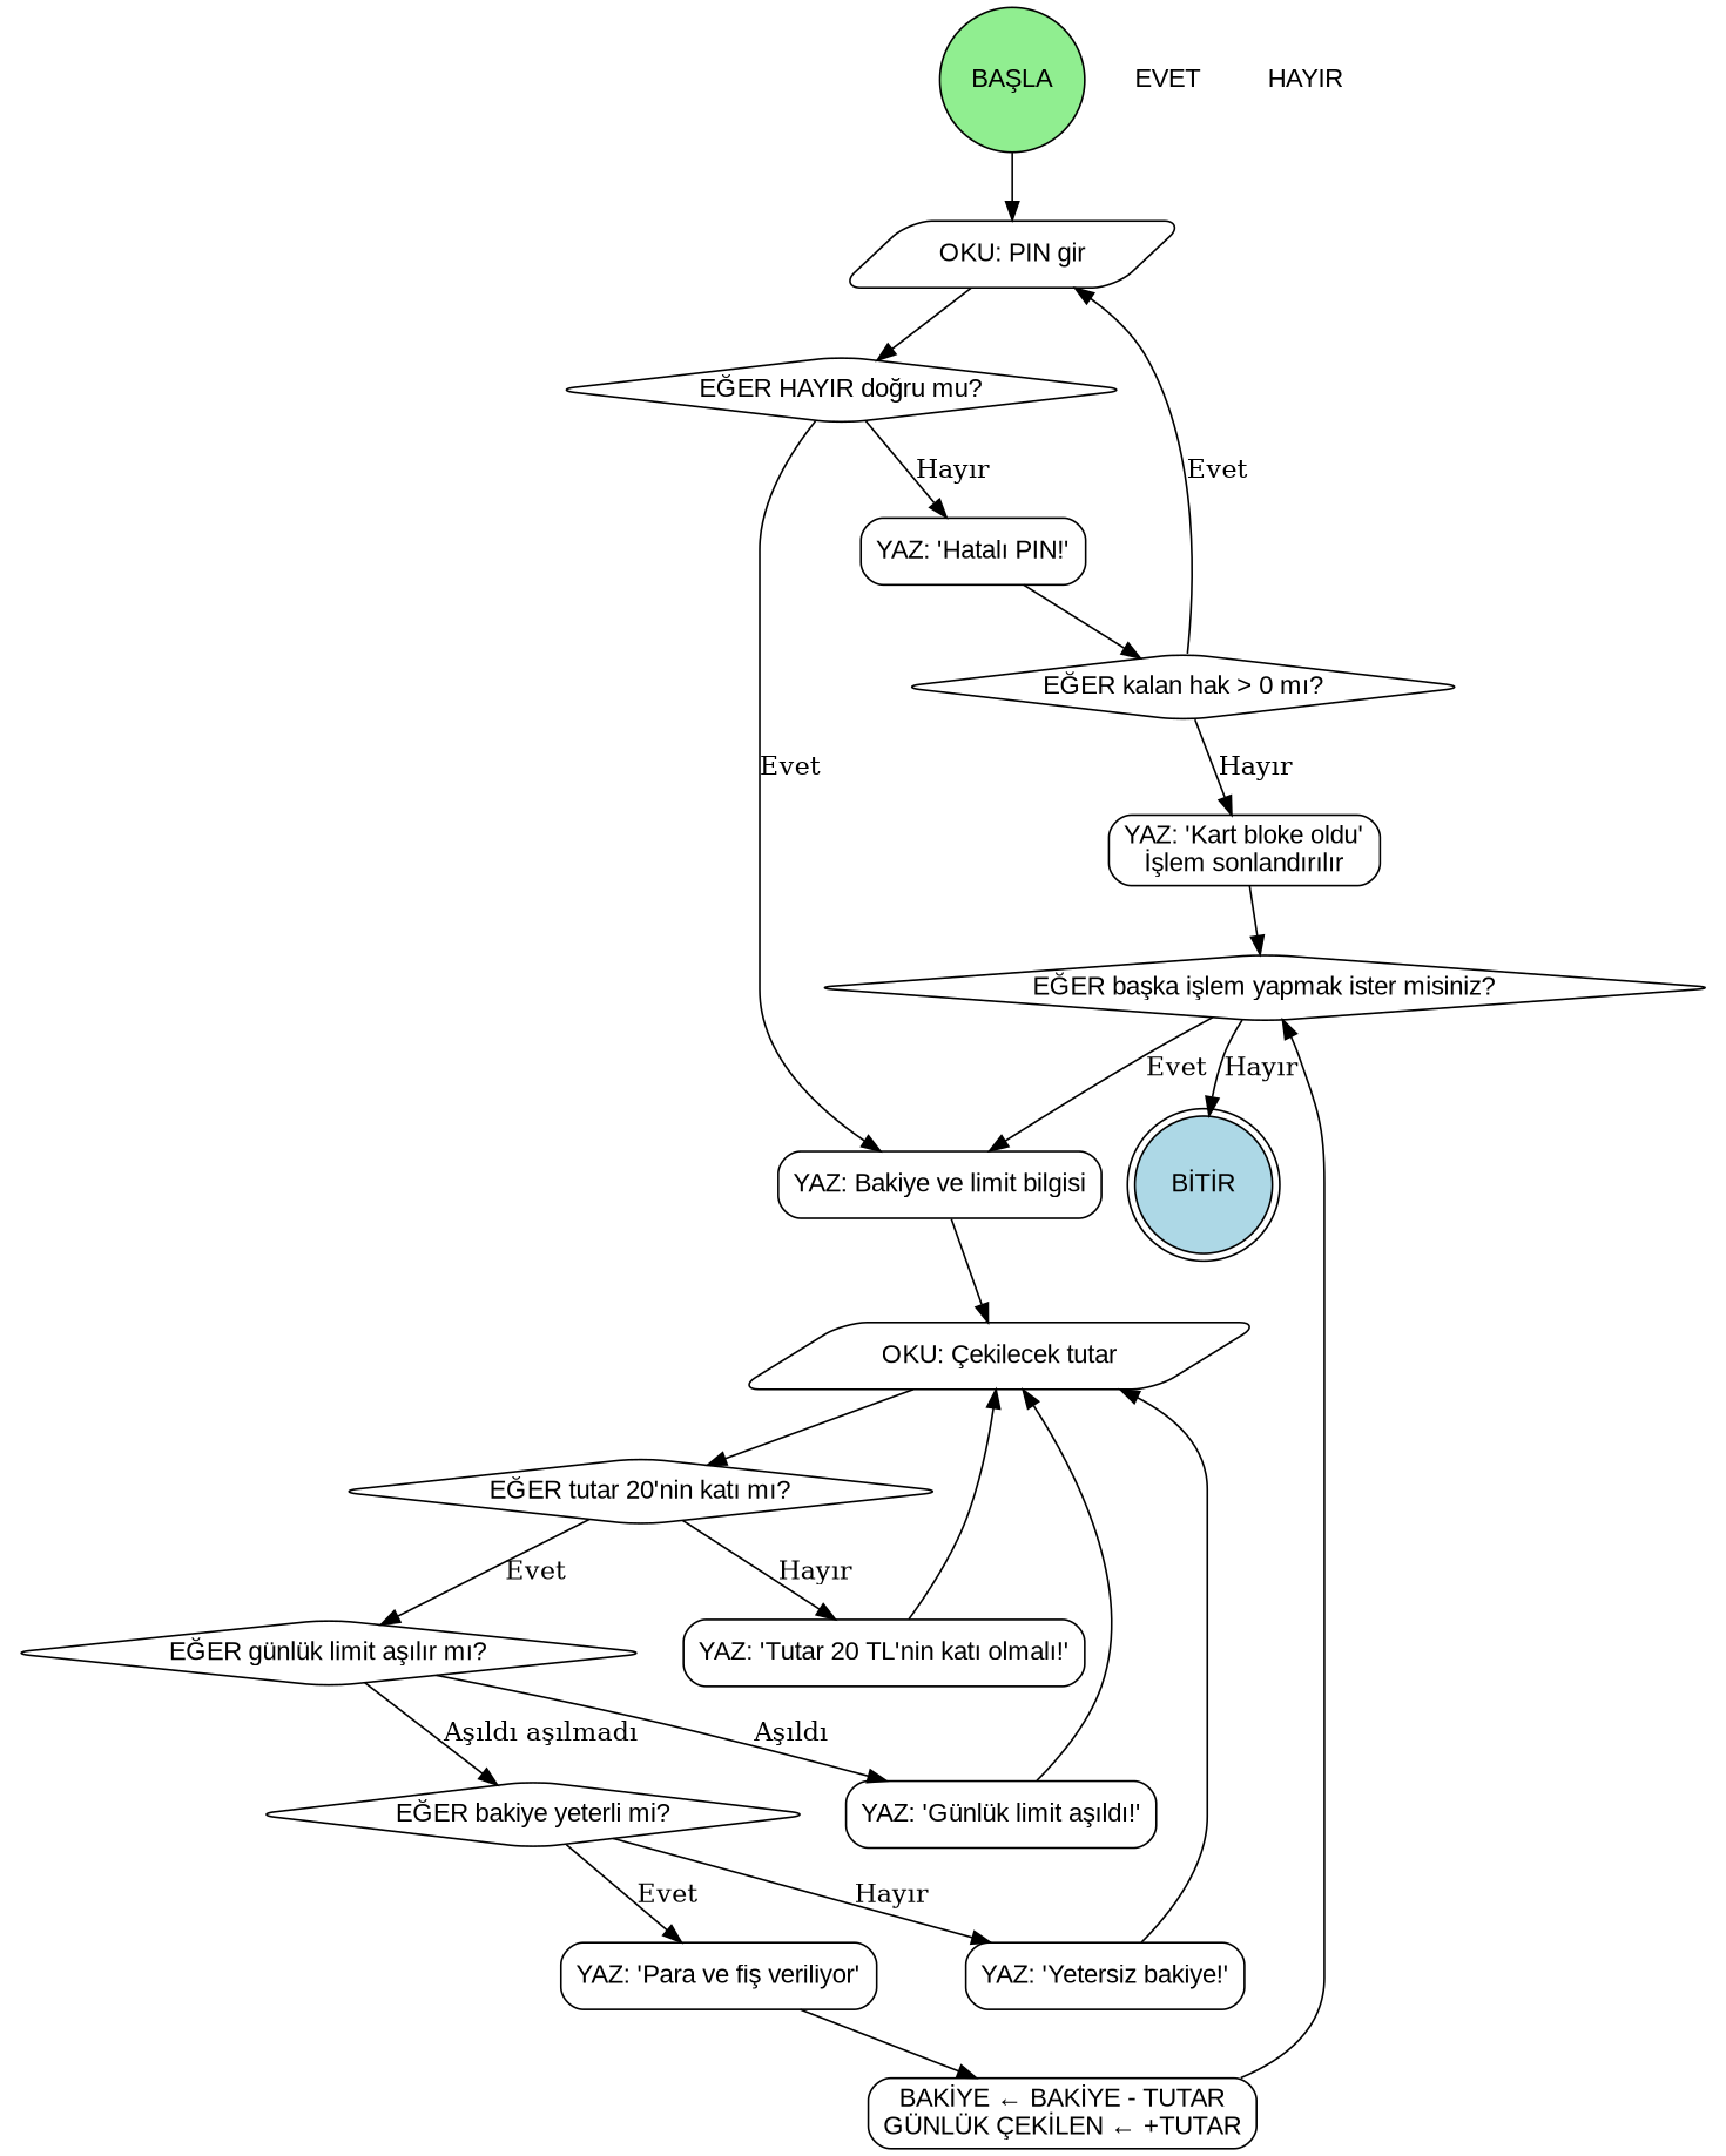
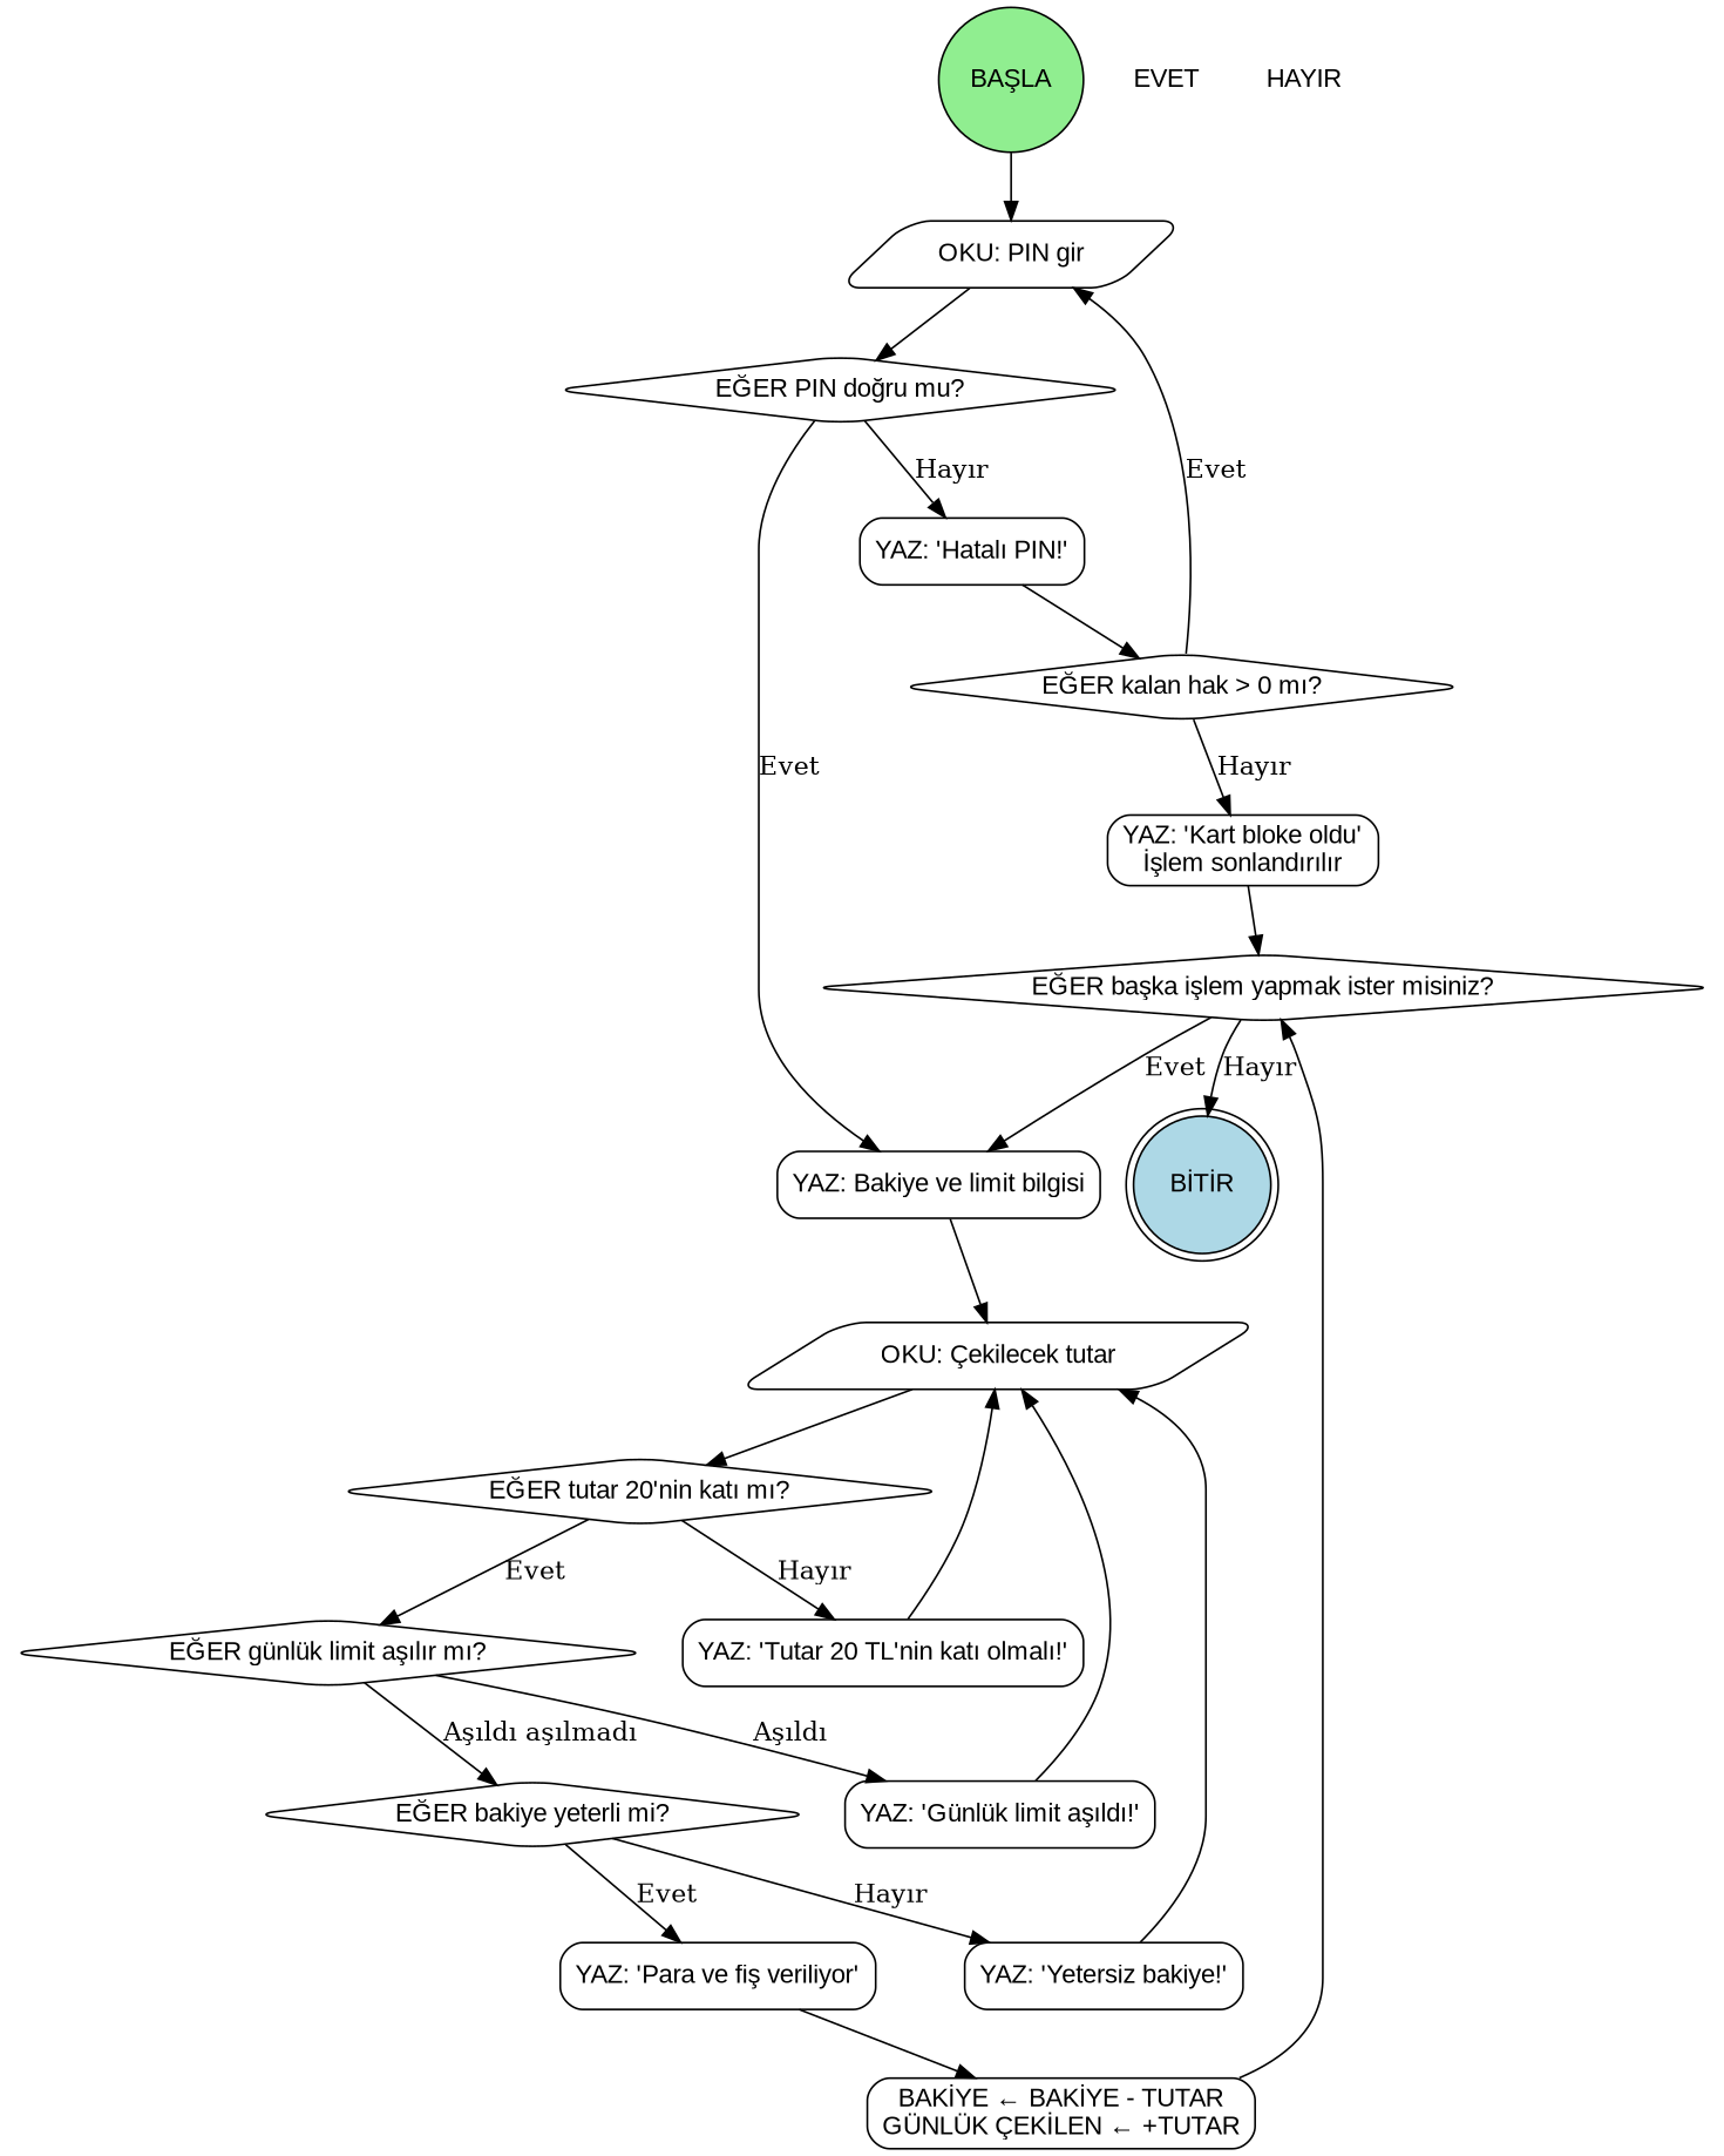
  digraph {
    rankdir=TB
    node [fontname=Arial shape=rectangle style=rounded]
    n1 [fillcolor=lightgreen label="BAŞLA" shape=circle style=filled]
    n2 [label="OKU: PIN gir" shape=parallelogram]
-   n3 [label="EĞER HAYIR doğru mu?" shape=diamond]
+   n3 [label="EĞER PIN doğru mu?" shape=diamond]
    n4 [fillcolor=lightblue label="BİTİR" shape=doublecircle style=filled]
    n5 [label="YAZ: 'Hatalı PIN!'"]
    n6 [label="YAZ: Bakiye ve limit bilgisi"]
    n7 [label="EĞER kalan hak > 0 mı?" shape=diamond]
    n8 [label="OKU: Çekilecek tutar" shape=parallelogram]
    n9 [label="YAZ: 'Kart bloke oldu'\nİşlem sonlandırılır"]
    n10 [label="EĞER başka işlem yapmak ister misiniz?" shape=diamond]
    n11 [label="EĞER tutar 20'nin katı mı?" shape=diamond]
    n12 [label="YAZ: 'Tutar 20 TL'nin katı olmalı!'"]
    n13 [label="EĞER günlük limit aşılır mı?" shape=diamond]
    n14 [label="YAZ: 'Günlük limit aşıldı!'"]
    n15 [label="EĞER bakiye yeterli mi?" shape=diamond]
    n16 [label="YAZ: 'Yetersiz bakiye!'"]
    n17 [label="YAZ: 'Para ve fiş veriliyor'"]
    n18 [label="BAKİYE ← BAKİYE - TUTAR\nGÜNLÜK ÇEKİLEN ← +TUTAR"]
    n19 [label=EVET shape=plaintext]
    n20 [label=HAYIR shape=plaintext]
    n1 -> n2
    n2 -> n3
    n3 -> n5 [label="Hayır"]
    n3 -> n6 [label=Evet]
    n5 -> n7
    n6 -> n8
    n7 -> n2 [label=Evet]
    n7 -> n9 [label="Hayır"]
    n8 -> n11
    n9 -> n10
    n10 -> n4 [label="Hayır"]
    n10 -> n6 [label=Evet]
    n11 -> n12 [label="Hayır"]
    n11 -> n13 [label=Evet]
    n12 -> n8
    n13 -> n14 [label="Aşıldı"]
    n13 -> n15 [label="Aşıldı aşılmadı"]
    n14 -> n8
    n15 -> n16 [label="Hayır"]
    n15 -> n17 [label=Evet]
    n16 -> n8
    n17 -> n18
    n18 -> n10
  }
